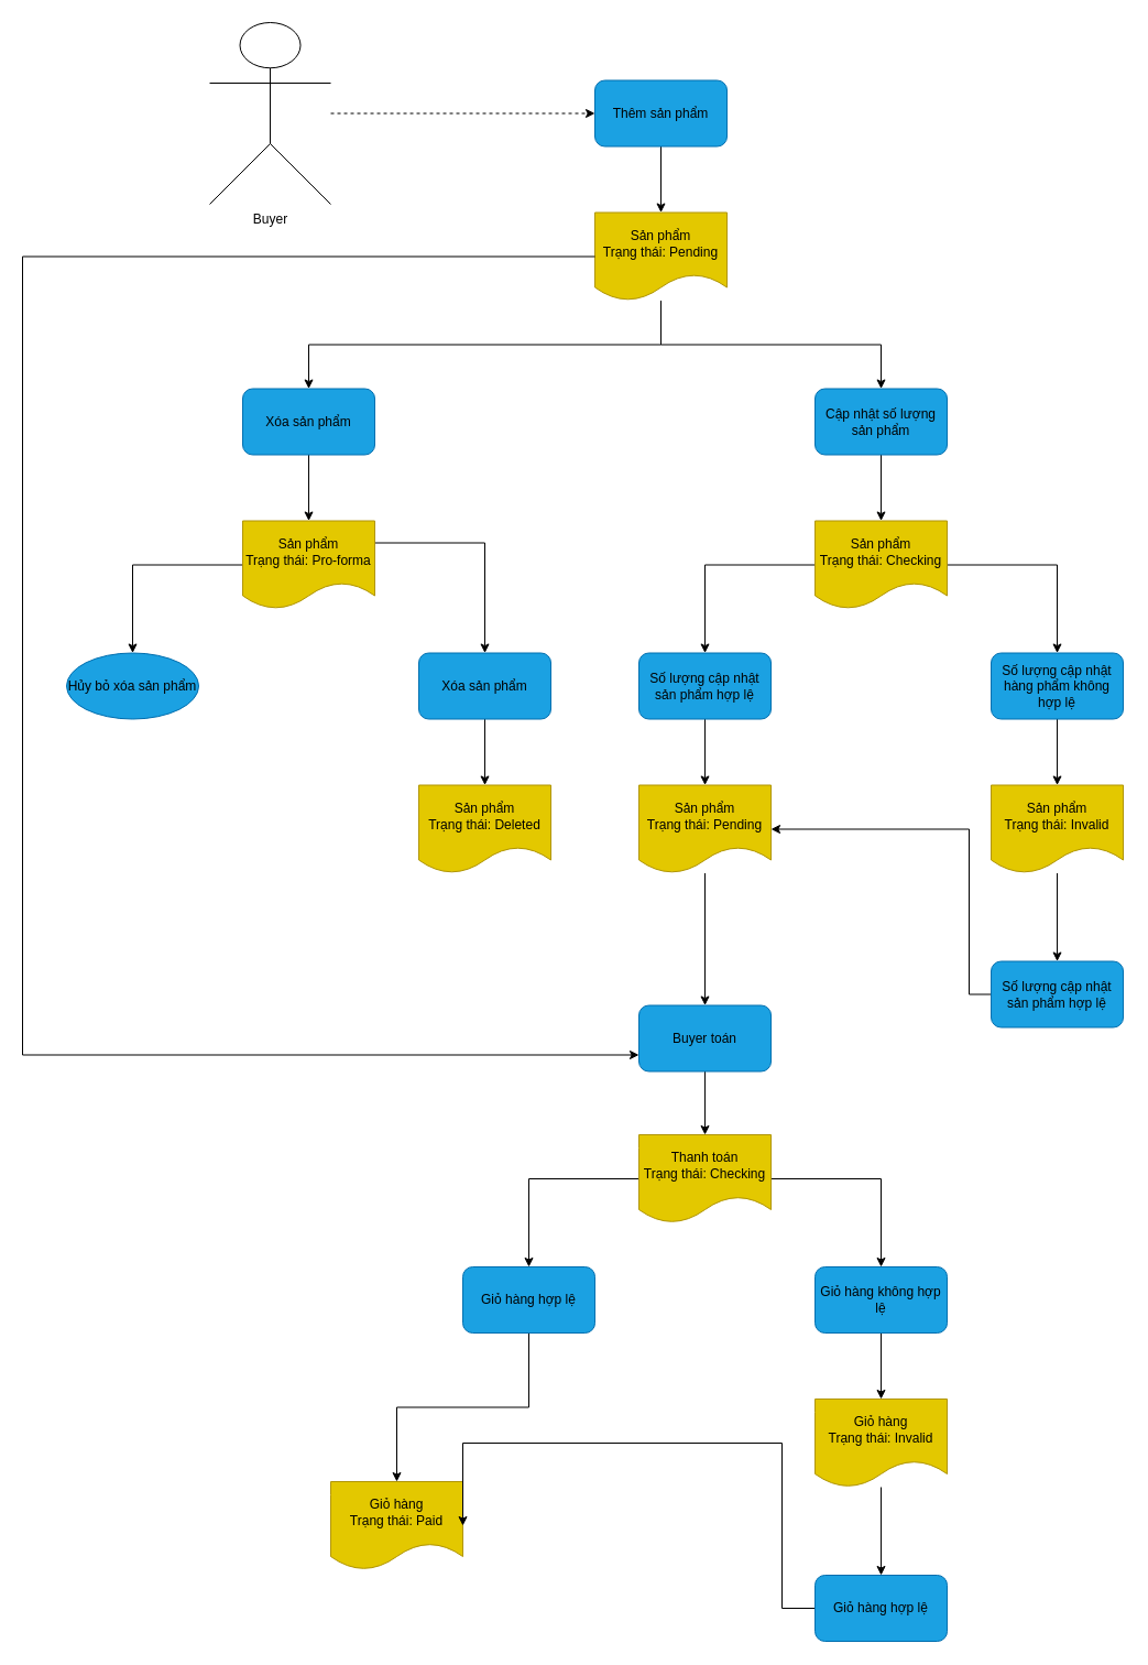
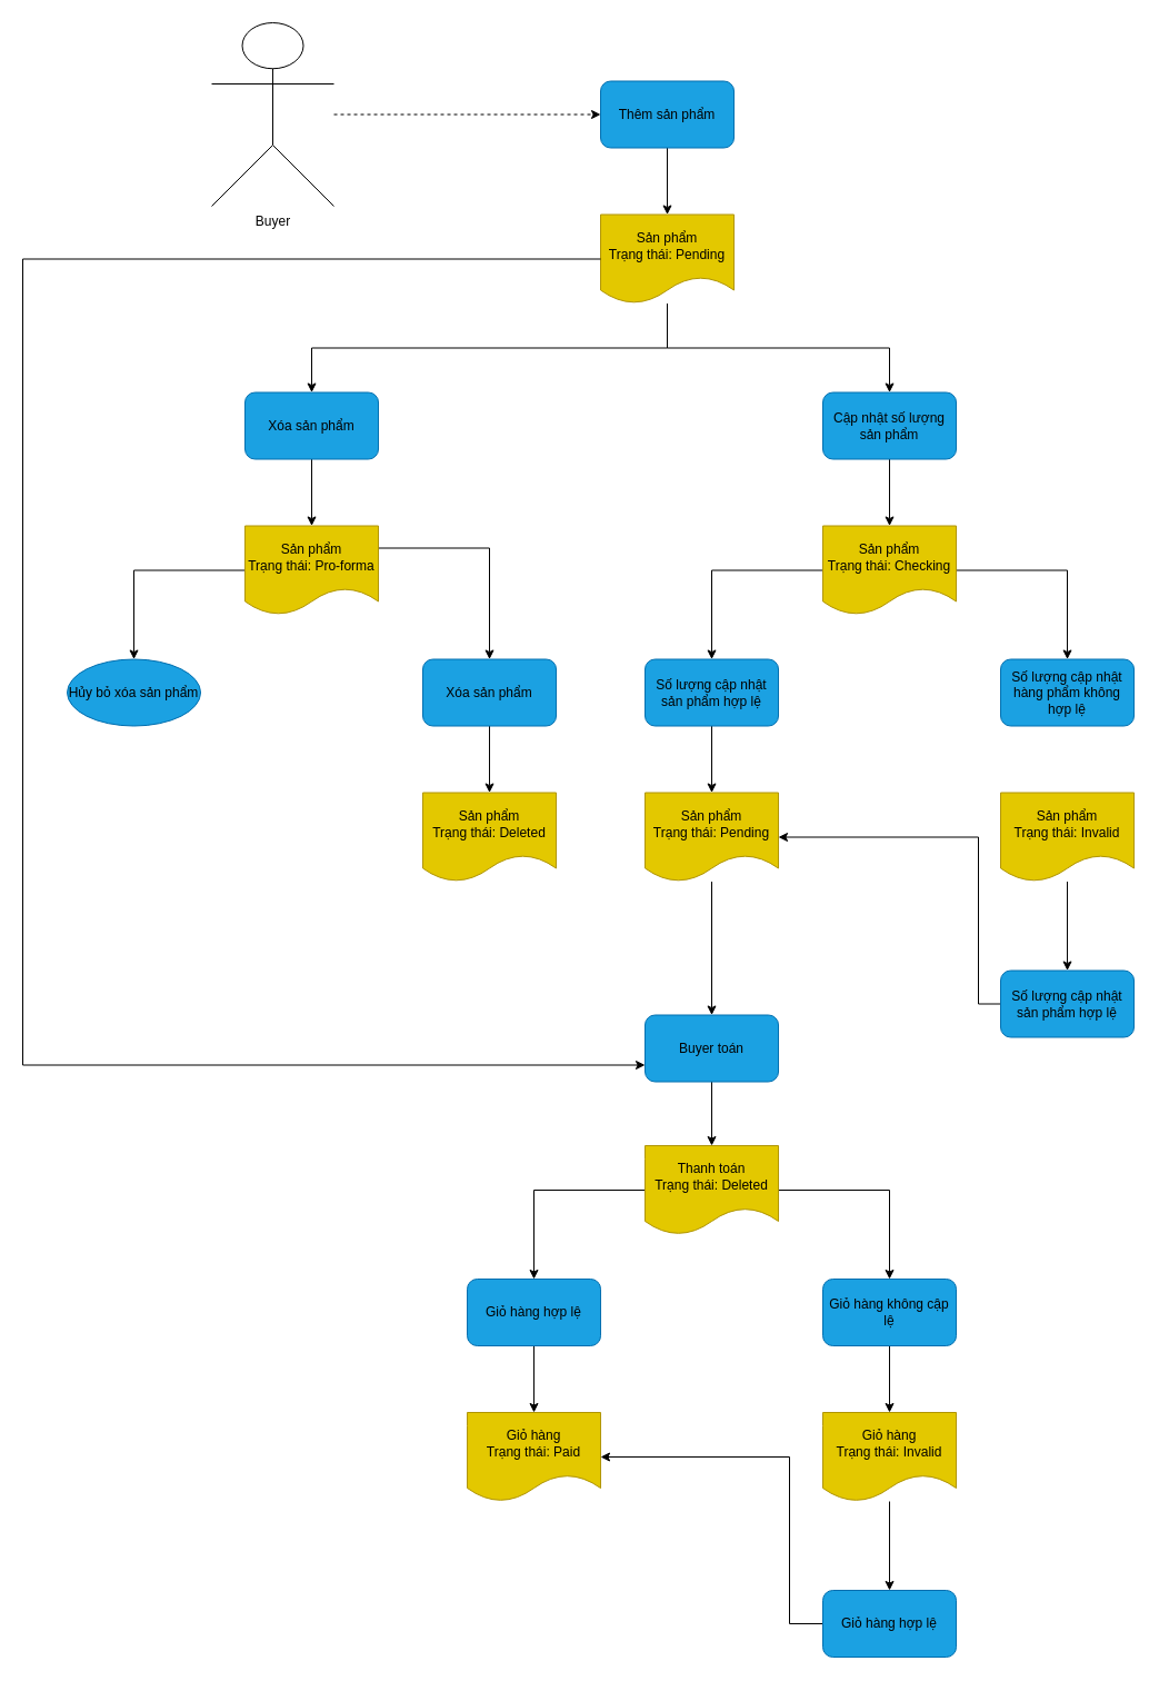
  <mxCell id="0" />
  <mxCell id="1" parent="0" />
  <mxCell id="2" value="" style="edgeStyle=orthogonalEdgeStyle;rounded=0;orthogonalLoop=1;jettySize=auto;html=1;" edge="1" parent="1" source="3"><mxGeometry relative="1" as="geometry"><mxPoint x="600.02" y="192.5" as="targetPoint" /></mxGeometry></mxCell>
  <mxCell id="3" value="Thêm sản phẩm" style="rounded=1;whiteSpace=wrap;html=1;fillColor=#1ba1e2;strokeColor=#006EAF;fontColor=#000000;" vertex="1" parent="1"><mxGeometry x="540.02" y="72.5" width="120" height="60" as="geometry" /></mxCell>
  <mxCell id="4" style="edgeStyle=orthogonalEdgeStyle;rounded=0;orthogonalLoop=1;jettySize=auto;html=1;entryX=0.5;entryY=0;entryDx=0;entryDy=0;" edge="1" parent="1" source="6" target="10"><mxGeometry relative="1" as="geometry"><Array as="points"><mxPoint x="600.02" y="312.5" /><mxPoint x="800.02" y="312.5" /></Array></mxGeometry></mxCell>
  <mxCell id="5" style="edgeStyle=orthogonalEdgeStyle;rounded=0;orthogonalLoop=1;jettySize=auto;html=1;entryX=0.5;entryY=0;entryDx=0;entryDy=0;" edge="1" parent="1" source="6" target="8"><mxGeometry relative="1" as="geometry"><Array as="points"><mxPoint x="600.02" y="312.5" /><mxPoint x="280.02" y="312.5" /></Array></mxGeometry></mxCell>
  <mxCell id="6" value="Sản phẩm&lt;div&gt;Trạng thái: Pending&lt;/div&gt;" style="shape=document;whiteSpace=wrap;html=1;boundedLbl=1;fillColor=#e3c800;fontColor=#000000;strokeColor=#B09500;" vertex="1" parent="1"><mxGeometry x="540.02" y="192.5" width="120" height="80" as="geometry" /></mxCell>
  <mxCell id="7" value="" style="edgeStyle=orthogonalEdgeStyle;rounded=0;orthogonalLoop=1;jettySize=auto;html=1;" edge="1" parent="1" source="8" target="13"><mxGeometry relative="1" as="geometry" /></mxCell>
  <mxCell id="8" value="Xóa sản phẩm" style="rounded=1;whiteSpace=wrap;html=1;fillColor=#1ba1e2;strokeColor=#006EAF;fontColor=#000000;" vertex="1" parent="1"><mxGeometry x="220.02" y="352.5" width="120" height="60" as="geometry" /></mxCell>
  <mxCell id="9" value="" style="edgeStyle=orthogonalEdgeStyle;rounded=0;orthogonalLoop=1;jettySize=auto;html=1;" edge="1" parent="1" source="10" target="16"><mxGeometry relative="1" as="geometry" /></mxCell>
  <mxCell id="10" value="Cập nhật số lượng sản phẩm" style="rounded=1;whiteSpace=wrap;html=1;fillColor=#1ba1e2;strokeColor=#006EAF;fontColor=#000000;" vertex="1" parent="1"><mxGeometry x="740.02" y="352.5" width="120" height="60" as="geometry" /></mxCell>
  <mxCell id="11" style="edgeStyle=orthogonalEdgeStyle;rounded=0;orthogonalLoop=1;jettySize=auto;html=1;entryX=0.5;entryY=0;entryDx=0;entryDy=0;" edge="1" parent="1" source="13" target="33"><mxGeometry relative="1" as="geometry"><Array as="points"><mxPoint x="440.02" y="492.5" /></Array></mxGeometry></mxCell>
  <mxCell id="12" style="edgeStyle=orthogonalEdgeStyle;rounded=0;orthogonalLoop=1;jettySize=auto;html=1;entryX=0.5;entryY=0;entryDx=0;entryDy=0;" edge="1" parent="1" source="13" target="35"><mxGeometry relative="1" as="geometry" /></mxCell>
  <mxCell id="13" value="Sản phẩm&lt;div&gt;Trạng thái: Pro-forma&lt;/div&gt;" style="shape=document;whiteSpace=wrap;html=1;boundedLbl=1;fillColor=#e3c800;fontColor=#000000;strokeColor=#B09500;" vertex="1" parent="1"><mxGeometry x="220.02" y="472.5" width="120" height="80" as="geometry" /></mxCell>
  <mxCell id="14" style="edgeStyle=orthogonalEdgeStyle;rounded=0;orthogonalLoop=1;jettySize=auto;html=1;entryX=0.5;entryY=0;entryDx=0;entryDy=0;" edge="1" parent="1" source="16" target="18"><mxGeometry relative="1" as="geometry" /></mxCell>
  <mxCell id="15" style="edgeStyle=orthogonalEdgeStyle;rounded=0;orthogonalLoop=1;jettySize=auto;html=1;entryX=0.5;entryY=0;entryDx=0;entryDy=0;" edge="1" parent="1" source="16" target="22"><mxGeometry relative="1" as="geometry" /></mxCell>
  <mxCell id="16" value="Sản phẩm&lt;div&gt;Trạng thái: Checking&lt;/div&gt;" style="shape=document;whiteSpace=wrap;html=1;boundedLbl=1;fillColor=#e3c800;fontColor=#000000;strokeColor=#B09500;" vertex="1" parent="1"><mxGeometry x="740.02" y="472.5" width="120" height="80" as="geometry" /></mxCell>
  <mxCell id="17" value="" style="edgeStyle=orthogonalEdgeStyle;rounded=0;orthogonalLoop=1;jettySize=auto;html=1;" edge="1" parent="1" source="18" target="20"><mxGeometry relative="1" as="geometry" /></mxCell>
  <mxCell id="18" value="Số lượng cập nhật sản phẩm hợp lệ" style="rounded=1;whiteSpace=wrap;html=1;fillColor=#1ba1e2;strokeColor=#006EAF;fontColor=#000000;" vertex="1" parent="1"><mxGeometry x="580.02" y="592.5" width="120" height="60" as="geometry" /></mxCell>
  <mxCell id="19" style="edgeStyle=orthogonalEdgeStyle;rounded=0;orthogonalLoop=1;jettySize=auto;html=1;entryX=0.5;entryY=0;entryDx=0;entryDy=0;" edge="1" parent="1" source="20" target="24"><mxGeometry relative="1" as="geometry"><Array as="points"><mxPoint x="640.02" y="902.5" /></Array></mxGeometry></mxCell>
  <mxCell id="20" value="&lt;div&gt;Sản phẩm&lt;div&gt;Trạng thái: Pending&lt;/div&gt;&lt;/div&gt;" style="shape=document;whiteSpace=wrap;html=1;boundedLbl=1;fillColor=#e3c800;fontColor=#000000;strokeColor=#B09500;" vertex="1" parent="1"><mxGeometry x="580.02" y="712.5" width="120" height="80" as="geometry" /></mxCell>
- <mxCell id="21" value="" style="edgeStyle=orthogonalEdgeStyle;rounded=0;orthogonalLoop=1;jettySize=auto;html=1;" edge="1" parent="1" source="22" target="26"><mxGeometry relative="1" as="geometry" /></mxCell>
  <mxCell id="22" value="Số lượng cập nhật hàng phẩm không hợp lệ" style="rounded=1;whiteSpace=wrap;html=1;fillColor=#1ba1e2;strokeColor=#006EAF;fontColor=#000000;" vertex="1" parent="1"><mxGeometry x="900.02" y="592.5" width="120" height="60" as="geometry" /></mxCell>
  <mxCell id="23" value="" style="edgeStyle=orthogonalEdgeStyle;rounded=0;orthogonalLoop=1;jettySize=auto;html=1;" edge="1" parent="1" source="24" target="38"><mxGeometry relative="1" as="geometry" /></mxCell>
  <mxCell id="24" value="Buyer toán" style="rounded=1;whiteSpace=wrap;html=1;fillColor=#1ba1e2;strokeColor=#006EAF;fontColor=#000000;" vertex="1" parent="1"><mxGeometry x="580.02" y="912.5" width="120" height="60" as="geometry" /></mxCell>
  <mxCell id="25" value="" style="edgeStyle=orthogonalEdgeStyle;rounded=0;orthogonalLoop=1;jettySize=auto;html=1;" edge="1" parent="1" source="26" target="28"><mxGeometry relative="1" as="geometry" /></mxCell>
  <mxCell id="26" value="Sản phẩm&lt;div&gt;Trạng thái: Invalid&lt;/div&gt;" style="shape=document;whiteSpace=wrap;html=1;boundedLbl=1;fillColor=#e3c800;fontColor=#000000;strokeColor=#B09500;" vertex="1" parent="1"><mxGeometry x="900.02" y="712.5" width="120" height="80" as="geometry" /></mxCell>
  <mxCell id="27" style="edgeStyle=orthogonalEdgeStyle;rounded=0;orthogonalLoop=1;jettySize=auto;html=1;entryX=1;entryY=0.5;entryDx=0;entryDy=0;" edge="1" parent="1" source="28" target="20"><mxGeometry relative="1" as="geometry"><Array as="points"><mxPoint x="880.02" y="902.5" /><mxPoint x="880.02" y="752.5" /></Array></mxGeometry></mxCell>
  <mxCell id="28" value="Số lượng cập nhật sản phẩm hợp lệ" style="rounded=1;whiteSpace=wrap;html=1;fillColor=#1ba1e2;strokeColor=#006EAF;fontColor=#000000;" vertex="1" parent="1"><mxGeometry x="900.02" y="872.5" width="120" height="60" as="geometry" /></mxCell>
  <mxCell id="29" style="edgeStyle=orthogonalEdgeStyle;rounded=0;orthogonalLoop=1;jettySize=auto;html=1;entryX=0;entryY=0.75;entryDx=0;entryDy=0;" edge="1" parent="1" source="6" target="24"><mxGeometry relative="1" as="geometry"><Array as="points"><mxPoint x="20.02" y="232.5" /><mxPoint x="20.02" y="957.5" /></Array></mxGeometry></mxCell>
  <mxCell id="30" value="" style="edgeStyle=orthogonalEdgeStyle;rounded=0;orthogonalLoop=1;jettySize=auto;html=1;dashed=1;" edge="1" parent="1" source="31" target="3"><mxGeometry relative="1" as="geometry" /></mxCell>
  <mxCell id="31" value="Buyer" style="shape=umlActor;verticalLabelPosition=bottom;verticalAlign=top;html=1;" vertex="1" parent="1"><mxGeometry x="190.02" y="20" width="110" height="165" as="geometry" /></mxCell>
  <mxCell id="32" value="" style="edgeStyle=orthogonalEdgeStyle;rounded=0;orthogonalLoop=1;jettySize=auto;html=1;" edge="1" parent="1" source="33" target="34"><mxGeometry relative="1" as="geometry" /></mxCell>
  <mxCell id="33" value="Xóa sản phẩm" style="rounded=1;whiteSpace=wrap;html=1;fillColor=#1ba1e2;strokeColor=#006EAF;fontColor=#000000;" vertex="1" parent="1"><mxGeometry x="380.02" y="592.5" width="120" height="60" as="geometry" /></mxCell>
  <mxCell id="34" value="Sản phẩm&lt;div&gt;Trạng thái: Deleted&lt;/div&gt;" style="shape=document;whiteSpace=wrap;html=1;boundedLbl=1;fillColor=#e3c800;fontColor=#000000;strokeColor=#B09500;" vertex="1" parent="1"><mxGeometry x="380.02" y="712.5" width="120" height="80" as="geometry" /></mxCell>
  <mxCell id="35" value="Hủy bỏ xóa sản phẩm" style="ellipse;whiteSpace=wrap;html=1;fillColor=#1ba1e2;strokeColor=#006EAF;fontColor=#000000;" vertex="1" parent="1"><mxGeometry x="60.02" y="592.5" width="120" height="60" as="geometry" /></mxCell>
  <mxCell id="36" style="edgeStyle=orthogonalEdgeStyle;rounded=0;orthogonalLoop=1;jettySize=auto;html=1;entryX=0.5;entryY=0;entryDx=0;entryDy=0;" edge="1" parent="1" source="38" target="40"><mxGeometry relative="1" as="geometry" /></mxCell>
  <mxCell id="37" style="edgeStyle=orthogonalEdgeStyle;rounded=0;orthogonalLoop=1;jettySize=auto;html=1;entryX=0.5;entryY=0;entryDx=0;entryDy=0;" edge="1" parent="1" source="38" target="43"><mxGeometry relative="1" as="geometry" /></mxCell>
- <mxCell id="38" value="Thanh toán&lt;br&gt;&lt;div&gt;Trạng thái: Checking&lt;/div&gt;" style="shape=document;whiteSpace=wrap;html=1;boundedLbl=1;fillColor=#e3c800;fontColor=#000000;strokeColor=#B09500;" vertex="1" parent="1"><mxGeometry x="580.02" y="1030" width="120" height="80" as="geometry" /></mxCell>
+ <mxCell id="38" value="Thanh toán&lt;br&gt;&lt;div&gt;Trạng thái: Deleted&lt;/div&gt;" style="shape=document;whiteSpace=wrap;html=1;boundedLbl=1;fillColor=#e3c800;fontColor=#000000;strokeColor=#B09500;" vertex="1" parent="1"><mxGeometry x="580.02" y="1030" width="120" height="80" as="geometry" /></mxCell>
  <mxCell id="39" value="" style="edgeStyle=orthogonalEdgeStyle;rounded=0;orthogonalLoop=1;jettySize=auto;html=1;" edge="1" parent="1" source="40" target="41"><mxGeometry relative="1" as="geometry" /></mxCell>
  <mxCell id="40" value="Giỏ hàng hợp lệ" style="rounded=1;whiteSpace=wrap;html=1;fillColor=#1ba1e2;strokeColor=#006EAF;fontColor=#000000;" vertex="1" parent="1"><mxGeometry x="420.02" y="1150" width="120" height="60" as="geometry" /></mxCell>
- <mxCell id="41" value="&lt;div&gt;Giỏ hàng&lt;br&gt;&lt;div&gt;Trạng thái: Paid&lt;/div&gt;&lt;/div&gt;" style="shape=document;whiteSpace=wrap;html=1;boundedLbl=1;fillColor=#e3c800;fontColor=#000000;strokeColor=#B09500;" vertex="1" parent="1"><mxGeometry x="300.02" y="1345" width="120" height="80" as="geometry" /></mxCell>
+ <mxCell id="41" value="&lt;div&gt;Giỏ hàng&lt;br&gt;&lt;div&gt;Trạng thái: Paid&lt;/div&gt;&lt;/div&gt;" style="shape=document;whiteSpace=wrap;html=1;boundedLbl=1;fillColor=#e3c800;fontColor=#000000;strokeColor=#B09500;" vertex="1" parent="1"><mxGeometry x="420.02" y="1270" width="120" height="80" as="geometry" /></mxCell>
  <mxCell id="42" value="" style="edgeStyle=orthogonalEdgeStyle;rounded=0;orthogonalLoop=1;jettySize=auto;html=1;" edge="1" parent="1" source="43" target="45"><mxGeometry relative="1" as="geometry" /></mxCell>
- <mxCell id="43" value="Giỏ hàng không hợp lệ" style="rounded=1;whiteSpace=wrap;html=1;fillColor=#1ba1e2;strokeColor=#006EAF;fontColor=#000000;" vertex="1" parent="1"><mxGeometry x="740.02" y="1150" width="120" height="60" as="geometry" /></mxCell>
+ <mxCell id="43" value="Giỏ hàng không cập lệ" style="rounded=1;whiteSpace=wrap;html=1;fillColor=#1ba1e2;strokeColor=#006EAF;fontColor=#000000;" vertex="1" parent="1"><mxGeometry x="740.02" y="1150" width="120" height="60" as="geometry" /></mxCell>
  <mxCell id="44" value="" style="edgeStyle=orthogonalEdgeStyle;rounded=0;orthogonalLoop=1;jettySize=auto;html=1;" edge="1" parent="1" source="45" target="47"><mxGeometry relative="1" as="geometry" /></mxCell>
  <mxCell id="45" value="Giỏ hàng&lt;br&gt;&lt;div&gt;Trạng thái: Invalid&lt;/div&gt;" style="shape=document;whiteSpace=wrap;html=1;boundedLbl=1;fillColor=#e3c800;fontColor=#000000;strokeColor=#B09500;" vertex="1" parent="1"><mxGeometry x="740.02" y="1270" width="120" height="80" as="geometry" /></mxCell>
  <mxCell id="46" style="edgeStyle=orthogonalEdgeStyle;rounded=0;orthogonalLoop=1;jettySize=auto;html=1;entryX=1;entryY=0.5;entryDx=0;entryDy=0;" edge="1" parent="1" source="47" target="41"><mxGeometry relative="1" as="geometry"><Array as="points"><mxPoint x="710" y="1460" /><mxPoint x="710" y="1310" /></Array></mxGeometry></mxCell>
  <mxCell id="47" value="Giỏ hàng hợp lệ" style="rounded=1;whiteSpace=wrap;html=1;fillColor=#1ba1e2;strokeColor=#006EAF;fontColor=#000000;" vertex="1" parent="1"><mxGeometry x="740.02" y="1430" width="120" height="60" as="geometry" /></mxCell>
